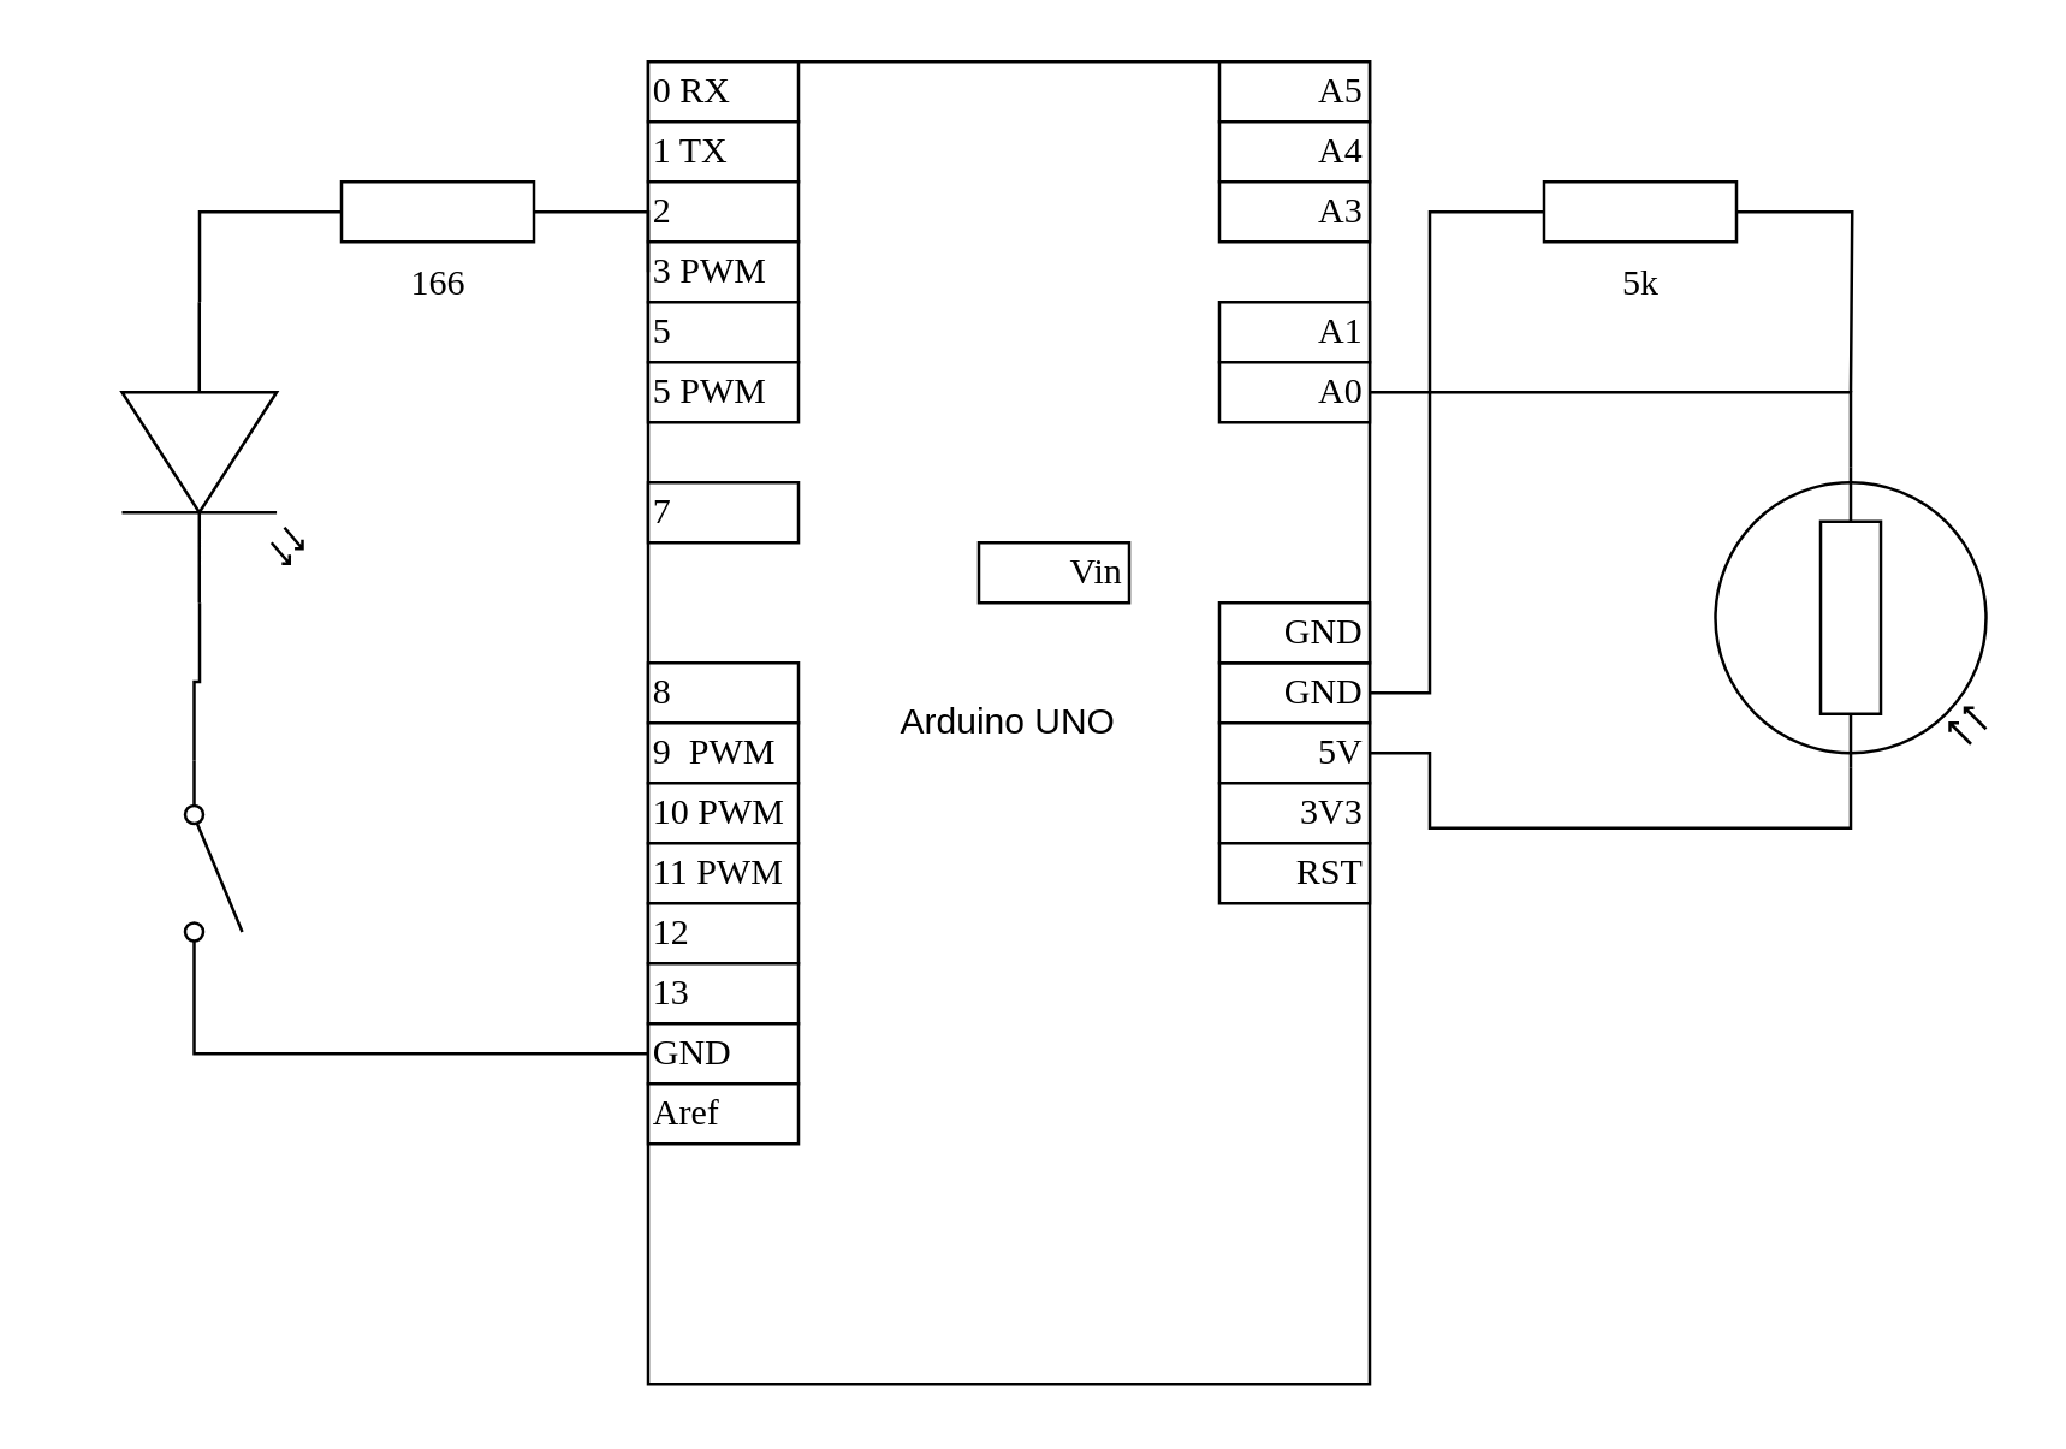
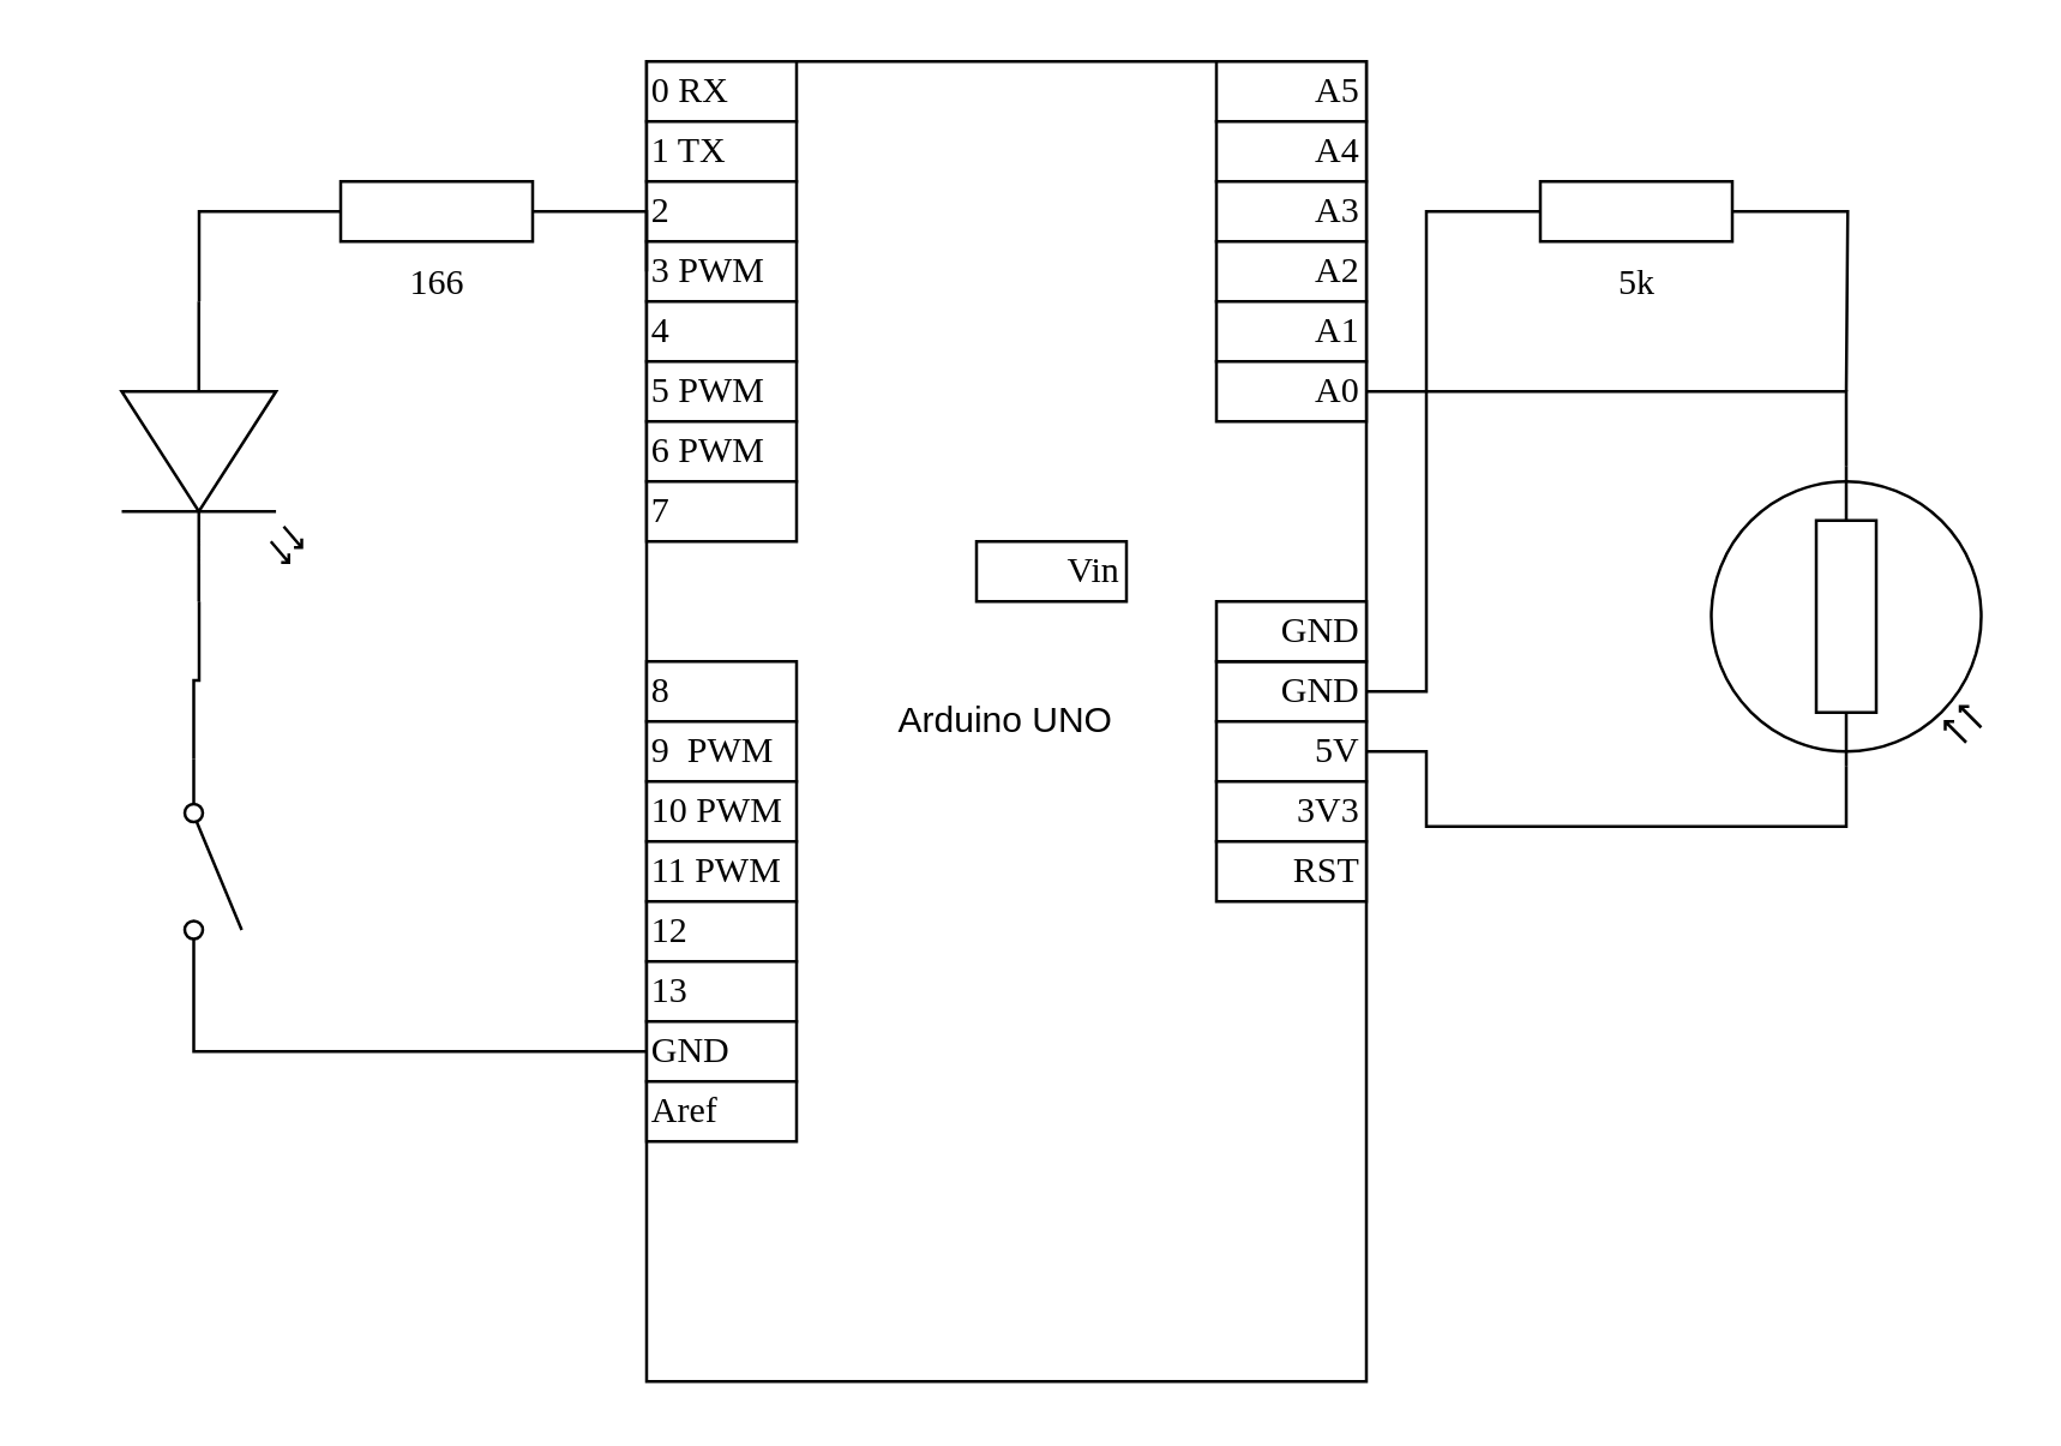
  <mxCell id="0" />
  <mxCell id="1" parent="0" />
  <mxCell id="2" value="Arduino UNO" style="rounded=0;whiteSpace=wrap;html=1;points=[];" vertex="1" parent="1"><mxGeometry x="215" y="20" width="240" height="440" as="geometry" /></mxCell>
  <mxCell id="3" value="0 RX" style="rounded=0;whiteSpace=wrap;html=1;points=[[0,0.5,0,0,0]];align=left;spacingLeft=0;spacing=2;fontFamily=Lucida Console;" vertex="1" parent="1"><mxGeometry x="215" y="20" width="50" height="20" as="geometry" /></mxCell>
  <mxCell id="4" value="1 TX" style="rounded=0;whiteSpace=wrap;html=1;points=[[0,0.5,0,0,0]];align=left;spacingLeft=0;fontFamily=Lucida Console;" vertex="1" parent="1"><mxGeometry x="215" y="40" width="50" height="20" as="geometry" /></mxCell>
  <mxCell id="5" value="2" style="rounded=0;whiteSpace=wrap;html=1;points=[[0,0.5,0,0,0]];align=left;spacingLeft=0;spacing=2;fontFamily=Lucida Console;" vertex="1" parent="1"><mxGeometry x="215" y="60" width="50" height="20" as="geometry" /></mxCell>
  <mxCell id="6" value="3 PWM" style="rounded=0;whiteSpace=wrap;html=1;points=[[0,0.5,0,0,0]];align=left;spacingLeft=0;spacing=2;fontFamily=Lucida Console;" vertex="1" parent="1"><mxGeometry x="215" y="80" width="50" height="20" as="geometry" /></mxCell>
- <mxCell id="7" value="5" style="rounded=0;whiteSpace=wrap;html=1;points=[[0,0.5,0,0,0]];align=left;spacingLeft=0;spacing=2;fontFamily=Lucida Console;" vertex="1" parent="1"><mxGeometry x="215" y="100" width="50" height="20" as="geometry" /></mxCell>
+ <mxCell id="7" value="4" style="rounded=0;whiteSpace=wrap;html=1;points=[[0,0.5,0,0,0]];align=left;spacingLeft=0;spacing=2;fontFamily=Lucida Console;" vertex="1" parent="1"><mxGeometry x="215" y="100" width="50" height="20" as="geometry" /></mxCell>
  <mxCell id="8" value="5 PWM" style="rounded=0;whiteSpace=wrap;html=1;points=[[0,0.5,0,0,0]];align=left;spacingLeft=0;spacing=2;fontFamily=Lucida Console;" vertex="1" parent="1"><mxGeometry x="215" y="120" width="50" height="20" as="geometry" /></mxCell>
+ <mxCell id="9" value="6 PWM" style="rounded=0;whiteSpace=wrap;html=1;points=[[0,0.5,0,0,0]];align=left;spacingLeft=0;spacing=2;fontFamily=Lucida Console;" vertex="1" parent="1"><mxGeometry x="215" y="140" width="50" height="20" as="geometry" /></mxCell>
  <mxCell id="10" value="7" style="rounded=0;whiteSpace=wrap;html=1;points=[[0,0.5,0,0,0]];align=left;spacingLeft=0;spacing=2;fontFamily=Lucida Console;" vertex="1" parent="1"><mxGeometry x="215" y="160" width="50" height="20" as="geometry" /></mxCell>
  <mxCell id="11" value="8" style="rounded=0;whiteSpace=wrap;html=1;points=[[0,0.5,0,0,0]];align=left;spacingLeft=0;spacing=2;fontFamily=Lucida Console;" vertex="1" parent="1"><mxGeometry x="215" y="220" width="50" height="20" as="geometry" /></mxCell>
  <mxCell id="12" value="9&amp;nbsp; PWM" style="rounded=0;whiteSpace=wrap;html=1;points=[[0,0.5,0,0,0]];align=left;spacingLeft=0;spacing=2;fontFamily=Lucida Console;" vertex="1" parent="1"><mxGeometry x="215" y="240" width="50" height="20" as="geometry" /></mxCell>
  <mxCell id="13" value="10 PWM" style="rounded=0;whiteSpace=wrap;html=1;points=[[0,0.5,0,0,0]];align=left;spacingLeft=0;spacing=2;fontFamily=Lucida Console;" vertex="1" parent="1"><mxGeometry x="215" y="260" width="50" height="20" as="geometry" /></mxCell>
  <mxCell id="14" value="11&amp;nbsp;PWM" style="rounded=0;whiteSpace=wrap;html=1;points=[[0,0.5,0,0,0]];align=left;spacingLeft=0;spacing=2;fontFamily=Lucida Console;" vertex="1" parent="1"><mxGeometry x="215" y="280" width="50" height="20" as="geometry" /></mxCell>
  <mxCell id="15" value="12" style="rounded=0;whiteSpace=wrap;html=1;points=[[0,0.5,0,0,0]];align=left;spacingLeft=0;spacing=2;fontFamily=Lucida Console;" vertex="1" parent="1"><mxGeometry x="215" y="300" width="50" height="20" as="geometry" /></mxCell>
  <mxCell id="16" value="13" style="rounded=0;whiteSpace=wrap;html=1;points=[[0,0.5,0,0,0]];align=left;spacingLeft=0;spacing=2;fontFamily=Lucida Console;" vertex="1" parent="1"><mxGeometry x="215" y="320" width="50" height="20" as="geometry" /></mxCell>
  <mxCell id="17" value="GND" style="rounded=0;whiteSpace=wrap;html=1;points=[[0,0.5,0,0,0]];align=left;spacingLeft=0;spacing=2;fontFamily=Lucida Console;" vertex="1" parent="1"><mxGeometry x="215" y="340" width="50" height="20" as="geometry" /></mxCell>
  <mxCell id="18" value="Aref" style="rounded=0;whiteSpace=wrap;html=1;points=[[0,0.5,0,0,0]];align=left;spacingLeft=0;spacing=2;fontFamily=Lucida Console;" vertex="1" parent="1"><mxGeometry x="215" y="360" width="50" height="20" as="geometry" /></mxCell>
  <mxCell id="19" value="A5" style="rounded=0;whiteSpace=wrap;html=1;fontFamily=Lucida Console;points=[[1,0.5,0,0,0]];align=right;" vertex="1" parent="1"><mxGeometry x="405" y="20" width="50" height="20" as="geometry" /></mxCell>
  <mxCell id="20" value="A4" style="rounded=0;whiteSpace=wrap;html=1;fontFamily=Lucida Console;points=[[1,0.5,0,0,0]];align=right;" vertex="1" parent="1"><mxGeometry x="405" y="40" width="50" height="20" as="geometry" /></mxCell>
  <mxCell id="21" value="A3" style="rounded=0;whiteSpace=wrap;html=1;fontFamily=Lucida Console;points=[[1,0.5,0,0,0]];align=right;" vertex="1" parent="1"><mxGeometry x="405" y="60" width="50" height="20" as="geometry" /></mxCell>
+ <mxCell id="22" value="A2" style="rounded=0;whiteSpace=wrap;html=1;fontFamily=Lucida Console;points=[[1,0.5,0,0,0]];align=right;" vertex="1" parent="1"><mxGeometry x="405" y="80" width="50" height="20" as="geometry" /></mxCell>
  <mxCell id="23" value="A1" style="rounded=0;whiteSpace=wrap;html=1;fontFamily=Lucida Console;points=[[1,0.5,0,0,0]];align=right;" vertex="1" parent="1"><mxGeometry x="405" y="100" width="50" height="20" as="geometry" /></mxCell>
  <mxCell id="24" style="edgeStyle=orthogonalEdgeStyle;rounded=0;orthogonalLoop=1;jettySize=auto;html=1;exitX=1;exitY=0.5;exitDx=0;exitDy=0;exitPerimeter=0;entryX=0;entryY=0.5;entryDx=0;entryDy=0;entryPerimeter=0;fontFamily=Lucida Console;endArrow=none;endFill=0;" edge="1" parent="1" source="25" target="43"><mxGeometry relative="1" as="geometry" /></mxCell>
  <mxCell id="25" value="A0" style="rounded=0;whiteSpace=wrap;html=1;fontFamily=Lucida Console;points=[[1,0.5,0,0,0]];align=right;" vertex="1" parent="1"><mxGeometry x="405" y="120" width="50" height="20" as="geometry" /></mxCell>
  <mxCell id="26" value="Vin" style="rounded=0;whiteSpace=wrap;html=1;fontFamily=Lucida Console;points=[[1,0.5,0,0,0]];align=right;" vertex="1" parent="1"><mxGeometry x="325" y="180" width="50" height="20" as="geometry" /></mxCell>
  <mxCell id="27" style="edgeStyle=orthogonalEdgeStyle;rounded=0;orthogonalLoop=1;jettySize=auto;html=1;exitX=1;exitY=0.5;exitDx=0;exitDy=0;exitPerimeter=0;entryX=0;entryY=0.5;entryDx=0;entryDy=0;entryPerimeter=0;fontFamily=Lucida Console;endArrow=none;endFill=0;" edge="1" parent="1" source="28" target="42"><mxGeometry relative="1" as="geometry" /></mxCell>
  <mxCell id="28" value="GND" style="rounded=0;whiteSpace=wrap;html=1;fontFamily=Lucida Console;points=[[1,0.5,0,0,0]];align=right;" vertex="1" parent="1"><mxGeometry x="405" y="220" width="50" height="20" as="geometry" /></mxCell>
  <mxCell id="29" value="GND" style="rounded=0;whiteSpace=wrap;html=1;fontFamily=Lucida Console;points=[[1,0.5,0,0,0]];align=right;" vertex="1" parent="1"><mxGeometry x="405" y="200" width="50" height="20" as="geometry" /></mxCell>
  <mxCell id="30" style="edgeStyle=orthogonalEdgeStyle;rounded=0;orthogonalLoop=1;jettySize=auto;html=1;exitX=1;exitY=0.5;exitDx=0;exitDy=0;exitPerimeter=0;entryX=1;entryY=0.5;entryDx=0;entryDy=0;entryPerimeter=0;fontFamily=Lucida Console;endArrow=none;endFill=0;" edge="1" parent="1" source="31" target="43"><mxGeometry relative="1" as="geometry"><Array as="points"><mxPoint x="475" y="250" /><mxPoint x="475" y="275" /><mxPoint x="615" y="275" /></Array></mxGeometry></mxCell>
  <mxCell id="31" value="5V" style="rounded=0;whiteSpace=wrap;html=1;fontFamily=Lucida Console;points=[[1,0.5,0,0,0]];align=right;" vertex="1" parent="1"><mxGeometry x="405" y="240" width="50" height="20" as="geometry" /></mxCell>
  <mxCell id="32" value="3V3" style="rounded=0;whiteSpace=wrap;html=1;fontFamily=Lucida Console;points=[[1,0.5,0,0,0]];align=right;" vertex="1" parent="1"><mxGeometry x="405" y="260" width="50" height="20" as="geometry" /></mxCell>
  <mxCell id="33" value="RST" style="rounded=0;whiteSpace=wrap;html=1;fontFamily=Lucida Console;points=[[1,0.5,0,0,0]];align=right;" vertex="1" parent="1"><mxGeometry x="405" y="280" width="50" height="20" as="geometry" /></mxCell>
  <mxCell id="34" style="edgeStyle=orthogonalEdgeStyle;rounded=0;orthogonalLoop=1;jettySize=auto;html=1;exitX=0;exitY=0.57;exitDx=0;exitDy=0;exitPerimeter=0;entryX=0;entryY=0.5;entryDx=0;entryDy=0;entryPerimeter=0;fontFamily=Lucida Console;endArrow=none;endFill=0;" edge="1" parent="1" source="36" target="38"><mxGeometry relative="1" as="geometry" /></mxCell>
  <mxCell id="35" style="edgeStyle=orthogonalEdgeStyle;rounded=0;orthogonalLoop=1;jettySize=auto;html=1;exitX=1;exitY=0.57;exitDx=0;exitDy=0;exitPerimeter=0;entryX=0;entryY=0.8;entryDx=0;entryDy=0;fontFamily=Lucida Console;endArrow=none;endFill=0;" edge="1" parent="1" source="36" target="40"><mxGeometry relative="1" as="geometry" /></mxCell>
  <mxCell id="36" value="" style="verticalLabelPosition=bottom;shadow=0;dashed=0;align=center;html=1;verticalAlign=top;shape=mxgraph.electrical.opto_electronics.led_2;pointerEvents=1;fontFamily=Lucida Console;rotation=90;" vertex="1" parent="1"><mxGeometry x="20" y="120" width="100" height="60" as="geometry" /></mxCell>
  <mxCell id="37" style="edgeStyle=orthogonalEdgeStyle;rounded=0;orthogonalLoop=1;jettySize=auto;html=1;exitX=1;exitY=0.5;exitDx=0;exitDy=0;exitPerimeter=0;fontFamily=Lucida Console;endArrow=none;endFill=0;" edge="1" parent="1" source="38" target="6"><mxGeometry relative="1" as="geometry" /></mxCell>
  <mxCell id="38" value="166" style="pointerEvents=1;verticalLabelPosition=bottom;shadow=0;dashed=0;align=center;html=1;verticalAlign=top;shape=mxgraph.electrical.resistors.resistor_1;fontFamily=Lucida Console;" vertex="1" parent="1"><mxGeometry x="95" y="60" width="100" height="20" as="geometry" /></mxCell>
  <mxCell id="39" style="edgeStyle=orthogonalEdgeStyle;rounded=0;orthogonalLoop=1;jettySize=auto;html=1;exitX=1;exitY=0.8;exitDx=0;exitDy=0;entryX=0;entryY=0.5;entryDx=0;entryDy=0;entryPerimeter=0;fontFamily=Lucida Console;endArrow=none;endFill=0;" edge="1" parent="1" source="40" target="17"><mxGeometry relative="1" as="geometry" /></mxCell>
  <mxCell id="40" value="" style="shape=mxgraph.electrical.electro-mechanical.singleSwitch;aspect=fixed;elSwitchState=off;fontFamily=Lucida Console;rotation=90;" vertex="1" parent="1"><mxGeometry x="32.5" y="280" width="75" height="20" as="geometry" /></mxCell>
  <mxCell id="41" style="edgeStyle=orthogonalEdgeStyle;rounded=0;orthogonalLoop=1;jettySize=auto;html=1;exitX=1;exitY=0.5;exitDx=0;exitDy=0;exitPerimeter=0;fontFamily=Lucida Console;endArrow=none;endFill=0;" edge="1" parent="1" source="42"><mxGeometry relative="1" as="geometry"><mxPoint x="615" y="130" as="targetPoint" /></mxGeometry></mxCell>
  <mxCell id="42" value="5k" style="pointerEvents=1;verticalLabelPosition=bottom;shadow=0;dashed=0;align=center;html=1;verticalAlign=top;shape=mxgraph.electrical.resistors.resistor_1;fontFamily=Lucida Console;" vertex="1" parent="1"><mxGeometry x="495" y="60" width="100" height="20" as="geometry" /></mxCell>
  <mxCell id="43" value="" style="verticalLabelPosition=bottom;shadow=0;dashed=0;align=center;html=1;verticalAlign=top;shape=mxgraph.electrical.opto_electronics.photo_resistor_1;fontFamily=Lucida Console;rotation=90;" vertex="1" parent="1"><mxGeometry x="565" y="160" width="100" height="90" as="geometry" /></mxCell>
